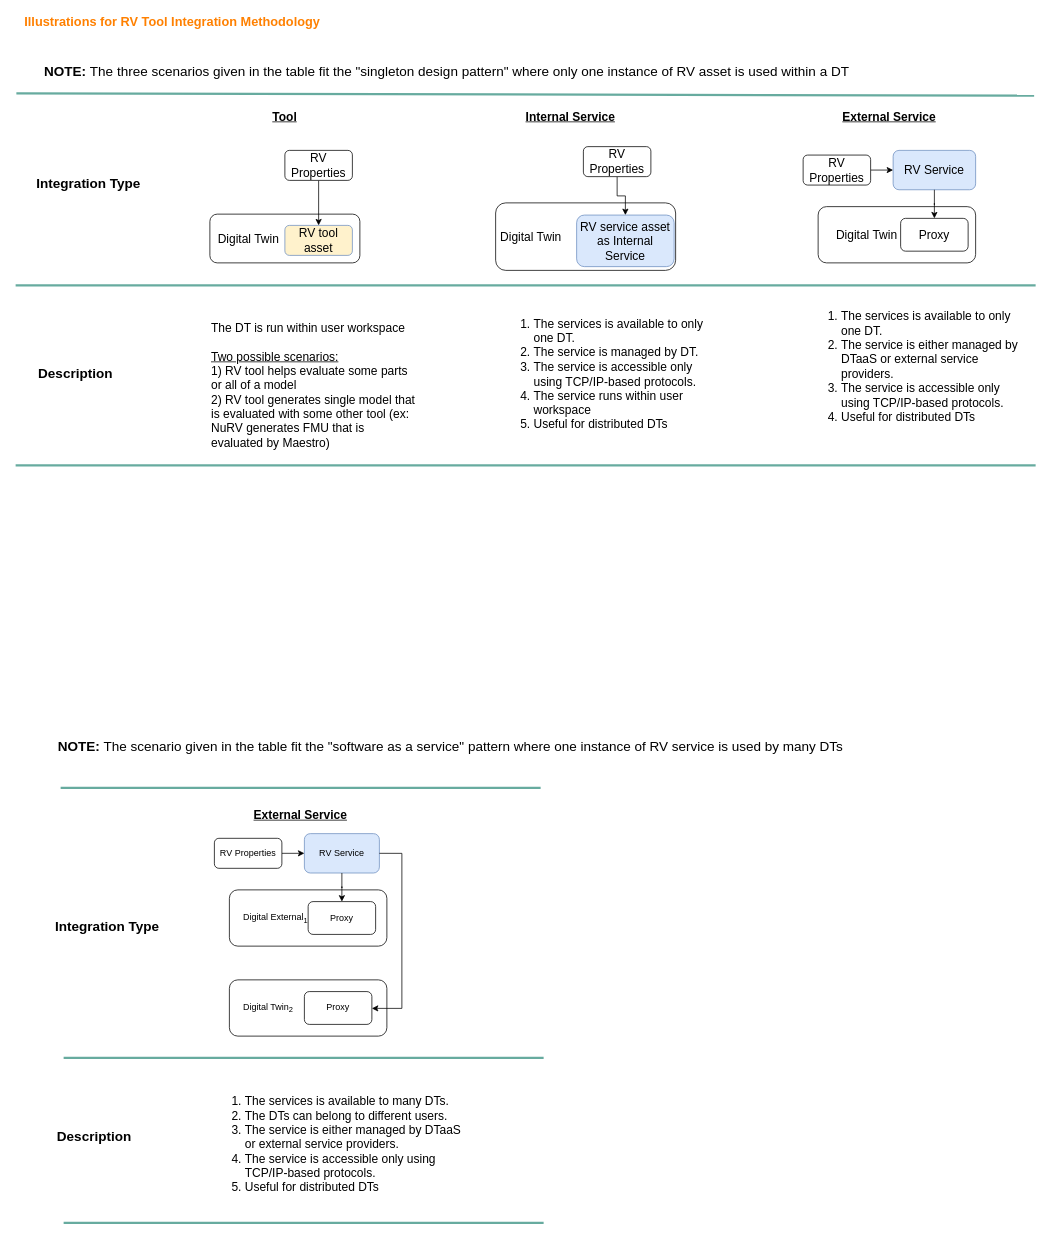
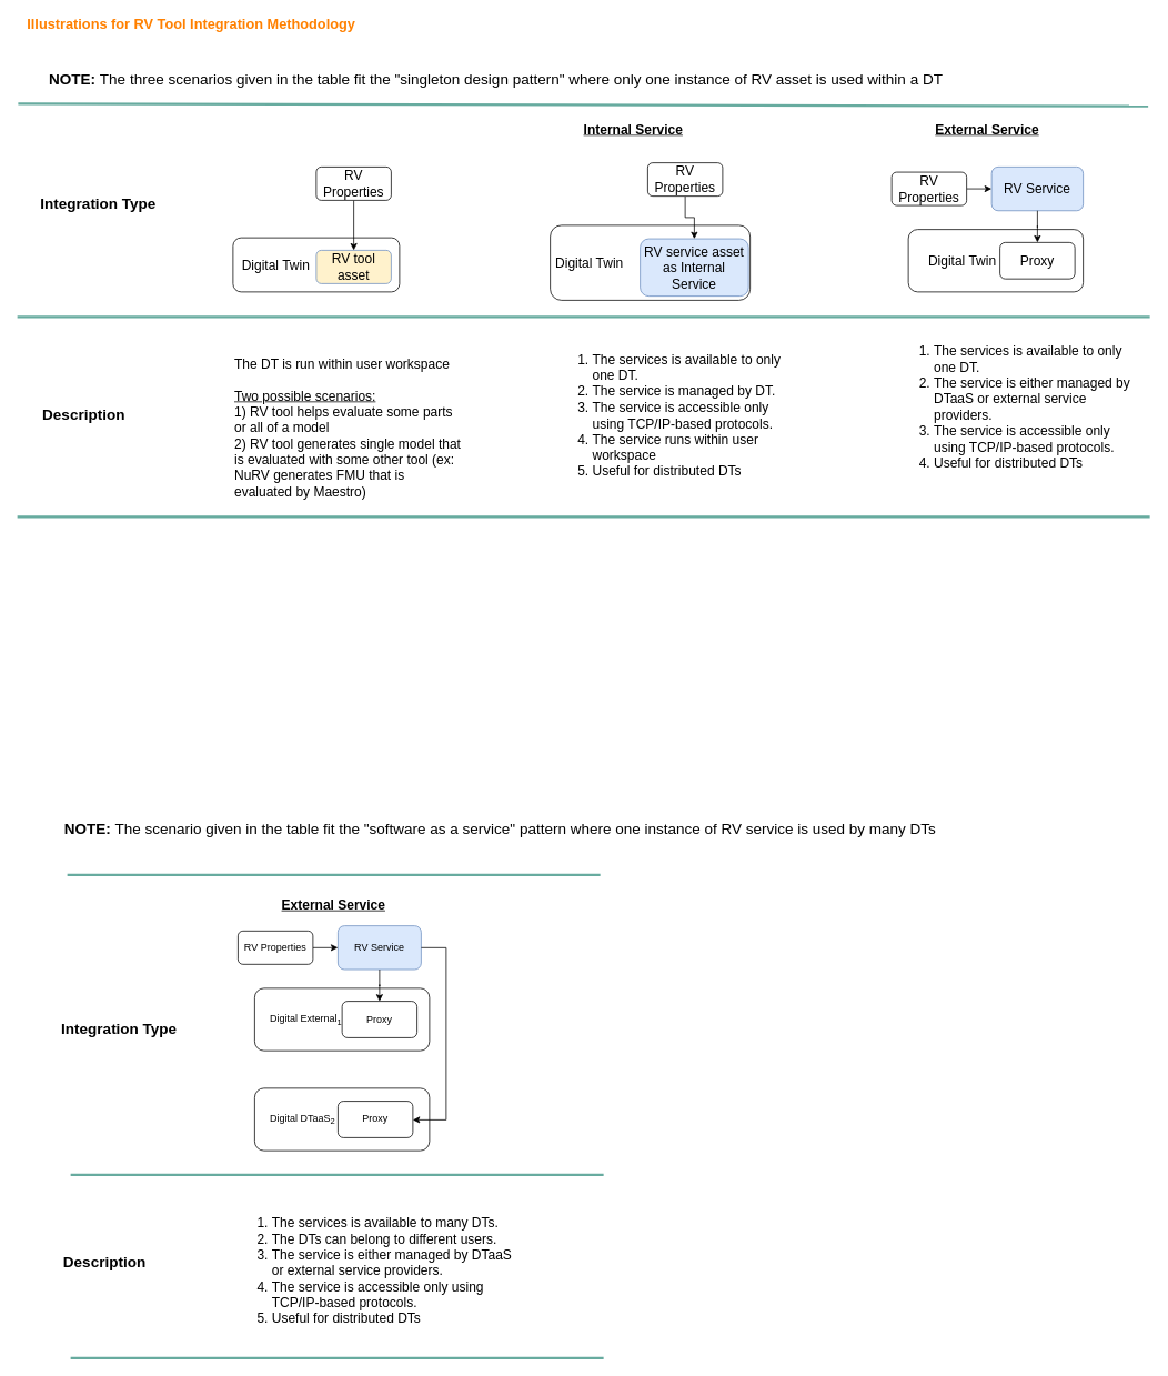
  <mxCell id="0" />
  <mxCell id="1" parent="0" />
  <mxCell id="2" value="&lt;font color=&quot;#ff8000&quot;&gt;&lt;span style=&quot;font-size: 17px&quot;&gt;&lt;b&gt;Illustrations for RV Tool Integration Methodology&lt;/b&gt;&lt;/span&gt;&lt;/font&gt;" style="text;html=1;strokeColor=none;fillColor=none;align=left;verticalAlign=middle;whiteSpace=wrap;rounded=0;" parent="1" vertex="1"><mxGeometry x="30" y="20" width="435" height="20" as="geometry" /></mxCell>
  <mxCell id="3" value="&lt;font style=&quot;font-size: 18px&quot;&gt;&lt;b&gt;NOTE: &lt;/b&gt;The scenario given in the table fit the &quot;software as a service&quot; pattern where one instance of RV service is used by many DTs&lt;/font&gt;" style="text;html=1;strokeColor=none;fillColor=none;align=center;verticalAlign=middle;whiteSpace=wrap;rounded=0;" vertex="1" parent="1"><mxGeometry x="40" y="980" width="1120" height="30" as="geometry" /></mxCell>
  <mxCell id="4" value="" style="group" vertex="1" connectable="0" parent="1"><mxGeometry x="20" y="80" width="1360.0" height="540" as="geometry" /></mxCell>
  <mxCell id="5" value="" style="group;fontSize=16;" parent="4" vertex="1" connectable="0"><mxGeometry x="560.0" y="90" width="320" height="190" as="geometry" /></mxCell>
  <mxCell id="6" value="&amp;nbsp;Digital Twin" style="rounded=1;whiteSpace=wrap;html=1;align=left;fontSize=16;" parent="5" vertex="1"><mxGeometry x="80" y="100" width="240" height="90" as="geometry" /></mxCell>
  <mxCell id="7" value="RV service asset as Internal Service" style="rounded=1;whiteSpace=wrap;html=1;fillColor=#dae8fc;strokeColor=#6c8ebf;fontSize=16;" parent="5" vertex="1"><mxGeometry x="188" y="116.25" width="130" height="68.75" as="geometry" /></mxCell>
  <mxCell id="8" style="edgeStyle=orthogonalEdgeStyle;rounded=0;orthogonalLoop=1;jettySize=auto;html=1;exitX=0.5;exitY=1;exitDx=0;exitDy=0;fontSize=16;" parent="5" source="9" target="7" edge="1"><mxGeometry relative="1" as="geometry" /></mxCell>
  <mxCell id="9" value="RV Properties" style="rounded=1;whiteSpace=wrap;html=1;fontSize=16;" parent="5" vertex="1"><mxGeometry x="197" y="25" width="90" height="40" as="geometry" /></mxCell>
  <mxCell id="10" value="&amp;nbsp; Digital Twin" style="rounded=1;whiteSpace=wrap;html=1;align=left;fontSize=16;" parent="4" vertex="1"><mxGeometry x="259.0" y="205" width="200" height="65" as="geometry" /></mxCell>
  <mxCell id="11" value="RV tool asset" style="rounded=1;whiteSpace=wrap;html=1;fillColor=#fff2cc;strokeColor=#6c8ebf;fontSize=16;" parent="4" vertex="1"><mxGeometry x="359.0" y="220" width="90" height="40" as="geometry" /></mxCell>
  <mxCell id="12" style="edgeStyle=orthogonalEdgeStyle;rounded=0;orthogonalLoop=1;jettySize=auto;html=1;exitX=0.5;exitY=1;exitDx=0;exitDy=0;fontSize=16;" parent="4" source="13" target="11" edge="1"><mxGeometry relative="1" as="geometry" /></mxCell>
  <mxCell id="13" value="RV Properties" style="rounded=1;whiteSpace=wrap;html=1;fontSize=16;" parent="4" vertex="1"><mxGeometry x="359.0" y="120" width="90" height="40" as="geometry" /></mxCell>
- <mxCell id="14" value="&lt;b style=&quot;font-size: 16px&quot;&gt;&lt;u style=&quot;font-size: 16px&quot;&gt;Tool&lt;/u&gt;&lt;/b&gt;" style="text;html=1;strokeColor=none;fillColor=none;align=center;verticalAlign=middle;whiteSpace=wrap;rounded=0;fontSize=16;" parent="4" vertex="1"><mxGeometry x="294.0" y="60" width="130" height="30" as="geometry" /></mxCell>
  <mxCell id="15" value="&lt;font style=&quot;font-size: 18px&quot;&gt;&lt;b&gt;Integration Type&lt;/b&gt;&lt;/font&gt;" style="text;html=1;strokeColor=none;fillColor=none;align=center;verticalAlign=middle;whiteSpace=wrap;rounded=0;" vertex="1" parent="4"><mxGeometry x="15.0" y="150" width="165" height="30" as="geometry" /></mxCell>
  <mxCell id="16" value="&lt;b style=&quot;font-size: 16px&quot;&gt;&lt;u style=&quot;font-size: 16px&quot;&gt;Internal Service&lt;/u&gt;&lt;/b&gt;" style="text;html=1;strokeColor=none;fillColor=none;align=center;verticalAlign=middle;whiteSpace=wrap;rounded=0;fontSize=16;" parent="4" vertex="1"><mxGeometry x="660.0" y="60" width="160" height="30" as="geometry" /></mxCell>
  <mxCell id="17" value="&lt;b&gt;&lt;font style=&quot;font-size: 18px&quot;&gt;Description&lt;/font&gt;&lt;/b&gt;" style="text;html=1;strokeColor=none;fillColor=none;align=center;verticalAlign=middle;whiteSpace=wrap;rounded=0;" parent="4" vertex="1"><mxGeometry x="20.0" y="403" width="120" height="30" as="geometry" /></mxCell>
  <mxCell id="18" value="" style="endArrow=none;html=1;rounded=0;strokeWidth=3;strokeColor=#67AB9F;" edge="1" parent="4"><mxGeometry width="50" height="50" relative="1" as="geometry"><mxPoint x="1" y="44" as="sourcePoint" /><mxPoint x="1358.0" y="47" as="targetPoint" /></mxGeometry></mxCell>
  <mxCell id="19" value="&lt;div style=&quot;text-align: left; font-size: 16px;&quot;&gt;&lt;span style=&quot;font-size: 16px;&quot;&gt;The DT is run within user workspace&lt;/span&gt;&lt;/div&gt;&lt;div style=&quot;text-align: left; font-size: 16px;&quot;&gt;&lt;span style=&quot;font-size: 16px;&quot;&gt;&lt;br style=&quot;font-size: 16px;&quot;&gt;&lt;/span&gt;&lt;/div&gt;&lt;div style=&quot;text-align: left; font-size: 16px;&quot;&gt;&lt;u style=&quot;font-size: 16px;&quot;&gt;&lt;font style=&quot;font-size: 16px;&quot;&gt;Two possible scenarios:&lt;/font&gt;&lt;/u&gt;&lt;br style=&quot;font-size: 16px;&quot;&gt;&lt;span style=&quot;font-size: 16px;&quot;&gt;1) RV tool helps evaluate some parts or all of a model&lt;/span&gt;&lt;br style=&quot;font-size: 16px;&quot;&gt;&lt;span style=&quot;font-size: 16px;&quot;&gt;2) RV tool generates single model that is evaluated with some other tool (ex: NuRV generates FMU that is evaluated by Maestro)&lt;/span&gt;&lt;/div&gt;" style="text;html=1;strokeColor=none;fillColor=none;align=center;verticalAlign=middle;whiteSpace=wrap;rounded=0;fontSize=16;" vertex="1" parent="4"><mxGeometry x="260.0" y="363" width="280" height="140" as="geometry" /></mxCell>
  <mxCell id="20" value="&lt;div style=&quot;text-align: left ; font-size: 16px&quot;&gt;&lt;ol&gt;&lt;li&gt;&lt;span style=&quot;font-size: 16px&quot;&gt;The services is available to only one DT.&lt;/span&gt;&lt;/li&gt;&lt;li&gt;&lt;span style=&quot;font-size: 16px&quot;&gt;The service is managed by DT.&lt;/span&gt;&lt;/li&gt;&lt;li&gt;&lt;span style=&quot;font-size: 16px&quot;&gt;The service is accessible only using TCP/IP-based protocols.&lt;/span&gt;&lt;/li&gt;&lt;li&gt;The service runs within user workspace&lt;/li&gt;&lt;li&gt;Useful for distributed DTs&lt;/li&gt;&lt;/ol&gt;&lt;/div&gt;" style="text;html=1;strokeColor=none;fillColor=none;align=center;verticalAlign=middle;whiteSpace=wrap;rounded=0;fontSize=16;" vertex="1" parent="4"><mxGeometry x="650.0" y="333" width="280" height="170" as="geometry" /></mxCell>
  <mxCell id="21" value="&lt;b style=&quot;font-size: 16px&quot;&gt;&lt;u style=&quot;font-size: 16px&quot;&gt;External Service&lt;/u&gt;&lt;/b&gt;" style="text;html=1;strokeColor=none;fillColor=none;align=center;verticalAlign=middle;whiteSpace=wrap;rounded=0;fontSize=16;" vertex="1" parent="4"><mxGeometry x="1050.0" y="60" width="230" height="30" as="geometry" /></mxCell>
  <mxCell id="22" value="" style="group;fontSize=16;" vertex="1" connectable="0" parent="4"><mxGeometry x="1050.0" y="120" width="230" height="150" as="geometry" /></mxCell>
  <mxCell id="23" value="&amp;nbsp; &amp;nbsp; &amp;nbsp;Digital Twin" style="rounded=1;whiteSpace=wrap;html=1;align=left;fontSize=16;" vertex="1" parent="22"><mxGeometry x="20" y="75" width="210" height="75" as="geometry" /></mxCell>
  <mxCell id="24" value="RV Service" style="rounded=1;whiteSpace=wrap;html=1;fillColor=#dae8fc;strokeColor=#6c8ebf;fontSize=16;" vertex="1" parent="22"><mxGeometry x="120" width="110" height="52.5" as="geometry" /></mxCell>
  <mxCell id="25" style="edgeStyle=orthogonalEdgeStyle;rounded=0;orthogonalLoop=1;jettySize=auto;html=1;exitX=1;exitY=0.5;exitDx=0;exitDy=0;entryX=0;entryY=0.5;entryDx=0;entryDy=0;fontSize=16;" edge="1" parent="22" source="26" target="24"><mxGeometry relative="1" as="geometry" /></mxCell>
  <mxCell id="26" value="RV Properties" style="rounded=1;whiteSpace=wrap;html=1;fontSize=16;" vertex="1" parent="22"><mxGeometry y="6.25" width="90" height="40" as="geometry" /></mxCell>
  <mxCell id="27" value="Proxy" style="rounded=1;whiteSpace=wrap;html=1;fontSize=16;" vertex="1" parent="22"><mxGeometry x="130" y="90.63" width="90" height="43.75" as="geometry" /></mxCell>
  <mxCell id="28" style="edgeStyle=orthogonalEdgeStyle;rounded=0;orthogonalLoop=1;jettySize=auto;html=1;exitX=0.5;exitY=1;exitDx=0;exitDy=0;fontSize=16;" edge="1" parent="22" source="24" target="27"><mxGeometry relative="1" as="geometry" /></mxCell>
  <mxCell id="29" value="&lt;div style=&quot;text-align: left ; font-size: 16px&quot;&gt;&lt;ol&gt;&lt;li&gt;&lt;span style=&quot;font-size: 16px&quot;&gt;The services is available to only one DT.&lt;/span&gt;&lt;/li&gt;&lt;li&gt;&lt;span style=&quot;font-size: 16px&quot;&gt;The service is either managed by DTaaS or external service providers.&lt;/span&gt;&lt;/li&gt;&lt;li&gt;&lt;span style=&quot;font-size: 16px&quot;&gt;The service is accessible only using TCP/IP-based protocols.&lt;/span&gt;&lt;/li&gt;&lt;li&gt;Useful for distributed DTs&lt;/li&gt;&lt;/ol&gt;&lt;/div&gt;" style="text;html=1;strokeColor=none;fillColor=none;align=center;verticalAlign=middle;whiteSpace=wrap;rounded=0;fontSize=16;" vertex="1" parent="4"><mxGeometry x="1060.0" y="323" width="280" height="170" as="geometry" /></mxCell>
  <mxCell id="30" value="" style="endArrow=none;html=1;rounded=0;strokeWidth=3;strokeColor=#67AB9F;" edge="1" parent="4"><mxGeometry width="50" height="50" relative="1" as="geometry"><mxPoint y="540" as="sourcePoint" /><mxPoint x="1360.0" y="540" as="targetPoint" /></mxGeometry></mxCell>
  <mxCell id="31" value="&lt;font style=&quot;font-size: 18px&quot;&gt;&lt;b&gt;NOTE: &lt;/b&gt;The three scenarios given in the table fit the &quot;singleton design pattern&quot; where only one instance of RV asset is used within a DT&lt;/font&gt;" style="text;html=1;strokeColor=none;fillColor=none;align=center;verticalAlign=middle;whiteSpace=wrap;rounded=0;" vertex="1" parent="4"><mxGeometry x="15.0" width="1120" height="30" as="geometry" /></mxCell>
  <mxCell id="32" value="" style="endArrow=none;html=1;rounded=0;strokeWidth=3;strokeColor=#67AB9F;" edge="1" parent="4"><mxGeometry width="50" height="50" relative="1" as="geometry"><mxPoint y="300" as="sourcePoint" /><mxPoint x="1360.0" y="300" as="targetPoint" /></mxGeometry></mxCell>
  <mxCell id="33" value="&lt;font style=&quot;font-size: 18px&quot;&gt;&lt;b&gt;Integration Type&lt;/b&gt;&lt;/font&gt;" style="text;html=1;strokeColor=none;fillColor=none;align=center;verticalAlign=middle;whiteSpace=wrap;rounded=0;" vertex="1" parent="1"><mxGeometry x="60" y="1220" width="165" height="30" as="geometry" /></mxCell>
  <mxCell id="34" value="" style="endArrow=none;html=1;rounded=0;strokeWidth=3;strokeColor=#67AB9F;" edge="1" parent="1"><mxGeometry width="50" height="50" relative="1" as="geometry"><mxPoint x="84" y="1630" as="sourcePoint" /><mxPoint x="724" y="1630" as="targetPoint" /></mxGeometry></mxCell>
  <mxCell id="35" value="&lt;b&gt;&lt;font style=&quot;font-size: 18px&quot;&gt;Description&lt;/font&gt;&lt;/b&gt;" style="text;html=1;strokeColor=none;fillColor=none;align=center;verticalAlign=middle;whiteSpace=wrap;rounded=0;" vertex="1" parent="1"><mxGeometry x="65" y="1500" width="120" height="30" as="geometry" /></mxCell>
  <mxCell id="36" value="" style="endArrow=none;html=1;rounded=0;strokeWidth=3;strokeColor=#67AB9F;" edge="1" parent="1"><mxGeometry width="50" height="50" relative="1" as="geometry"><mxPoint x="80" y="1050" as="sourcePoint" /><mxPoint x="720" y="1050" as="targetPoint" /></mxGeometry></mxCell>
  <mxCell id="37" value="&lt;div style=&quot;text-align: left ; font-size: 16px&quot;&gt;&lt;ol&gt;&lt;li&gt;&lt;span style=&quot;font-size: 16px&quot;&gt;The services is available to many DTs.&lt;/span&gt;&lt;/li&gt;&lt;li&gt;&lt;span style=&quot;font-size: 16px&quot;&gt;The DTs can belong to different users.&lt;/span&gt;&lt;/li&gt;&lt;li&gt;&lt;span style=&quot;font-size: 16px&quot;&gt;The service is either managed by DTaaS or external service providers.&lt;/span&gt;&lt;/li&gt;&lt;li&gt;&lt;span style=&quot;font-size: 16px&quot;&gt;The service is accessible only using TCP/IP-based protocols.&lt;/span&gt;&lt;/li&gt;&lt;li&gt;Useful for distributed DTs&lt;/li&gt;&lt;/ol&gt;&lt;/div&gt;" style="text;html=1;strokeColor=none;fillColor=none;align=center;verticalAlign=middle;whiteSpace=wrap;rounded=0;fontSize=16;" vertex="1" parent="1"><mxGeometry x="285" y="1440" width="345" height="170" as="geometry" /></mxCell>
  <mxCell id="38" value="" style="endArrow=none;html=1;rounded=0;strokeWidth=3;strokeColor=#67AB9F;" edge="1" parent="1"><mxGeometry width="50" height="50" relative="1" as="geometry"><mxPoint x="84" y="1410" as="sourcePoint" /><mxPoint x="724" y="1410" as="targetPoint" /></mxGeometry></mxCell>
  <mxCell id="39" value="" style="group" parent="1" vertex="1" connectable="0"><mxGeometry x="285" y="1111" width="250" height="269.99" as="geometry" /></mxCell>
  <mxCell id="40" value="&amp;nbsp; &amp;nbsp; &amp;nbsp;Digital External&lt;sub&gt;1&lt;/sub&gt;" style="rounded=1;whiteSpace=wrap;html=1;align=left;" parent="39" vertex="1"><mxGeometry x="20" y="75" width="210" height="75" as="geometry" /></mxCell>
  <mxCell id="41" value="RV Service" style="rounded=1;whiteSpace=wrap;html=1;fillColor=#dae8fc;strokeColor=#6c8ebf;" parent="39" vertex="1"><mxGeometry x="120" width="100" height="52.5" as="geometry" /></mxCell>
  <mxCell id="42" style="edgeStyle=orthogonalEdgeStyle;rounded=0;orthogonalLoop=1;jettySize=auto;html=1;exitX=1;exitY=0.5;exitDx=0;exitDy=0;entryX=0;entryY=0.5;entryDx=0;entryDy=0;" parent="39" source="43" target="41" edge="1"><mxGeometry relative="1" as="geometry" /></mxCell>
  <mxCell id="43" value="RV Properties" style="rounded=1;whiteSpace=wrap;html=1;" parent="39" vertex="1"><mxGeometry y="6.25" width="90" height="40" as="geometry" /></mxCell>
  <mxCell id="44" value="Proxy" style="rounded=1;whiteSpace=wrap;html=1;" parent="39" vertex="1"><mxGeometry x="125" y="90.63" width="90" height="43.75" as="geometry" /></mxCell>
  <mxCell id="45" style="edgeStyle=orthogonalEdgeStyle;rounded=0;orthogonalLoop=1;jettySize=auto;html=1;exitX=0.5;exitY=1;exitDx=0;exitDy=0;" parent="39" source="41" target="44" edge="1"><mxGeometry relative="1" as="geometry" /></mxCell>
- <mxCell id="46" value="&amp;nbsp; &amp;nbsp; &amp;nbsp;Digital Twin&lt;sub&gt;2&lt;/sub&gt;" style="rounded=1;whiteSpace=wrap;html=1;align=left;" parent="39" vertex="1"><mxGeometry x="20" y="194.99" width="210" height="75" as="geometry" /></mxCell>
+ <mxCell id="46" value="&amp;nbsp; &amp;nbsp; &amp;nbsp;Digital DTaaS&lt;sub&gt;2&lt;/sub&gt;" style="rounded=1;whiteSpace=wrap;html=1;align=left;" parent="39" vertex="1"><mxGeometry x="20" y="194.99" width="210" height="75" as="geometry" /></mxCell>
  <mxCell id="47" value="Proxy" style="rounded=1;whiteSpace=wrap;html=1;" parent="39" vertex="1"><mxGeometry x="120" y="210.62" width="90" height="43.75" as="geometry" /></mxCell>
  <mxCell id="48" style="edgeStyle=orthogonalEdgeStyle;rounded=0;orthogonalLoop=1;jettySize=auto;html=1;exitX=1;exitY=0.5;exitDx=0;exitDy=0;" parent="39" source="41" target="47" edge="1"><mxGeometry relative="1" as="geometry"><Array as="points"><mxPoint x="250" y="26" /><mxPoint x="250" y="233" /></Array></mxGeometry></mxCell>
  <mxCell id="49" value="&lt;b style=&quot;font-size: 16px&quot;&gt;&lt;u style=&quot;font-size: 16px&quot;&gt;External Service&lt;/u&gt;&lt;/b&gt;" style="text;html=1;strokeColor=none;fillColor=none;align=center;verticalAlign=middle;whiteSpace=wrap;rounded=0;fontSize=16;" vertex="1" parent="1"><mxGeometry x="285" y="1071" width="230" height="30" as="geometry" /></mxCell>
